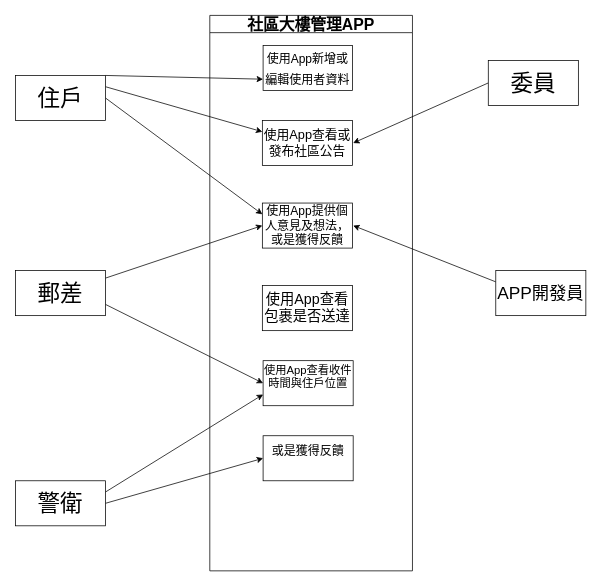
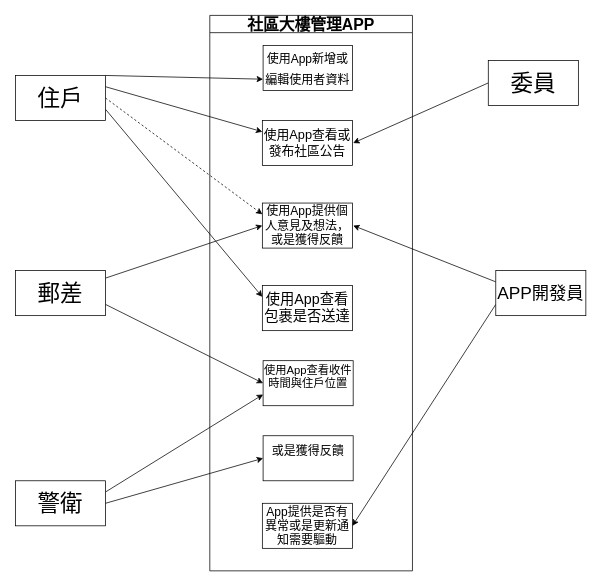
  <mxCell id="0" />
  <mxCell id="1" parent="0" />
  <mxCell id="2" style="edgeStyle=none;html=1;exitX=1;exitY=0.25;exitDx=0;exitDy=0;entryX=0;entryY=0.25;entryDx=0;entryDy=0;fontSize=16;" edge="1" parent="1" source="6" target="15"><mxGeometry relative="1" as="geometry" /></mxCell>
  <mxCell id="3" style="edgeStyle=none;html=1;exitX=1;exitY=0;exitDx=0;exitDy=0;entryX=0;entryY=0.75;entryDx=0;entryDy=0;fontSize=16;" edge="1" parent="1" source="6" target="14"><mxGeometry relative="1" as="geometry" /></mxCell>
- <mxCell id="4" style="edgeStyle=none;html=1;exitX=1;exitY=0.5;exitDx=0;exitDy=0;entryX=0;entryY=0.25;entryDx=0;entryDy=0;fontSize=16;" edge="1" parent="1" source="6" target="16"><mxGeometry relative="1" as="geometry" /></mxCell>
+ <mxCell id="4" style="edgeStyle=none;html=1;exitX=1;exitY=0.5;exitDx=0;exitDy=0;entryX=0;entryY=0.25;entryDx=0;entryDy=0;fontSize=16;dashed=1;" edge="1" parent="1" source="6" target="16"><mxGeometry relative="1" as="geometry" /></mxCell>
+ <mxCell id="5" style="edgeStyle=none;html=1;exitX=1;exitY=0.75;exitDx=0;exitDy=0;entryX=0;entryY=0.25;entryDx=0;entryDy=0;fontSize=16;" edge="1" parent="1" source="6" target="17"><mxGeometry relative="1" as="geometry" /></mxCell>
  <mxCell id="6" value="&lt;font style=&quot;font-size: 30px;&quot;&gt;住戶&lt;/font&gt;" style="rounded=0;whiteSpace=wrap;html=1;" vertex="1" parent="1"><mxGeometry x="20" y="100" width="120" height="60" as="geometry" /></mxCell>
  <mxCell id="7" style="edgeStyle=none;html=1;entryX=0;entryY=0.5;entryDx=0;entryDy=0;fontSize=16;" edge="1" parent="1" target="16"><mxGeometry relative="1" as="geometry"><mxPoint x="140" y="370" as="sourcePoint" /></mxGeometry></mxCell>
  <mxCell id="8" style="edgeStyle=none;html=1;exitX=1;exitY=0.75;exitDx=0;exitDy=0;entryX=0;entryY=0.5;entryDx=0;entryDy=0;fontSize=16;" edge="1" parent="1" source="9" target="18"><mxGeometry relative="1" as="geometry" /></mxCell>
  <mxCell id="9" value="&lt;font style=&quot;font-size: 30px;&quot;&gt;郵差&lt;/font&gt;" style="rounded=0;whiteSpace=wrap;html=1;" vertex="1" parent="1"><mxGeometry x="20" y="360" width="120" height="60" as="geometry" /></mxCell>
  <mxCell id="10" style="edgeStyle=none;html=1;exitX=1;exitY=0.25;exitDx=0;exitDy=0;entryX=0;entryY=0.75;entryDx=0;entryDy=0;fontSize=16;" edge="1" parent="1" source="12" target="18"><mxGeometry relative="1" as="geometry" /></mxCell>
  <mxCell id="11" style="edgeStyle=none;html=1;exitX=1;exitY=0.5;exitDx=0;exitDy=0;entryX=0;entryY=0.5;entryDx=0;entryDy=0;fontSize=16;" edge="1" parent="1" source="12" target="20"><mxGeometry relative="1" as="geometry" /></mxCell>
  <mxCell id="12" value="&lt;font style=&quot;font-size: 30px;&quot;&gt;警衛&lt;/font&gt;" style="rounded=0;whiteSpace=wrap;html=1;" vertex="1" parent="1"><mxGeometry x="20" y="640" width="120" height="60" as="geometry" /></mxCell>
  <mxCell id="13" value="&lt;font style=&quot;font-size: 21px;&quot;&gt;社區大樓管理APP&lt;/font&gt;" style="swimlane;whiteSpace=wrap;html=1;" vertex="1" parent="1"><mxGeometry x="279" y="20" width="270" height="740" as="geometry" /></mxCell>
  <mxCell id="14" value="&lt;font style=&quot;font-size: 16px;&quot;&gt;使用App新增或編輯使用者資料&lt;/font&gt;" style="rounded=0;whiteSpace=wrap;html=1;fontSize=23;" vertex="1" parent="13"><mxGeometry x="71" y="40" width="119" height="60" as="geometry" /></mxCell>
  <mxCell id="15" value="&lt;font style=&quot;font-size: 17px;&quot;&gt;使用App查看或發布社區公告&lt;/font&gt;" style="rounded=0;whiteSpace=wrap;html=1;" vertex="1" parent="13"><mxGeometry x="70" y="140" width="120" height="60" as="geometry" /></mxCell>
  <mxCell id="16" value="&lt;font style=&quot;font-size: 16px;&quot;&gt;使用App提供個人意見及想法，或是獲得反饋&lt;/font&gt;" style="rounded=0;whiteSpace=wrap;html=1;" vertex="1" parent="13"><mxGeometry x="70" y="250" width="120" height="60" as="geometry" /></mxCell>
  <mxCell id="17" value="&lt;font style=&quot;font-size: 19px;&quot;&gt;使用App查看包裹是否送達&lt;/font&gt;" style="rounded=0;whiteSpace=wrap;html=1;" vertex="1" parent="13"><mxGeometry x="70" y="360" width="120" height="60" as="geometry" /></mxCell>
  <mxCell id="18" value="&lt;div style=&quot;font-size: 15px;&quot;&gt;&lt;font style=&quot;font-size: 15px;&quot;&gt;使用App查看收件時間與住戶位置&lt;/font&gt;&lt;/div&gt;&lt;div style=&quot;font-size: 15px;&quot;&gt;&lt;br&gt;&lt;/div&gt;" style="rounded=0;whiteSpace=wrap;html=1;" vertex="1" parent="13"><mxGeometry x="71" y="460" width="120" height="60" as="geometry" /></mxCell>
+ <mxCell id="19" value="&lt;font style=&quot;font-size: 16px;&quot;&gt;App提供是否有異常或是更新通知需要驅動&lt;/font&gt;" style="rounded=0;whiteSpace=wrap;html=1;" vertex="1" parent="13"><mxGeometry x="70" y="650" width="120" height="60" as="geometry" /></mxCell>
  <mxCell id="20" value="&lt;div style=&quot;font-size: 16px;&quot;&gt;&lt;font style=&quot;font-size: 16px;&quot;&gt;或是獲得反饋&lt;/font&gt;&lt;/div&gt;&lt;div style=&quot;font-size: 16px;&quot;&gt;&lt;br&gt;&lt;/div&gt;" style="rounded=0;whiteSpace=wrap;html=1;" vertex="1" parent="13"><mxGeometry x="71" y="560" width="120" height="60" as="geometry" /></mxCell>
  <mxCell id="21" style="edgeStyle=none;html=1;exitX=0;exitY=0.5;exitDx=0;exitDy=0;fontSize=16;" edge="1" parent="1" source="22"><mxGeometry relative="1" as="geometry"><mxPoint x="470" y="190" as="targetPoint" /></mxGeometry></mxCell>
  <mxCell id="22" value="&lt;font style=&quot;font-size: 30px;&quot;&gt;委員&lt;/font&gt;" style="rounded=0;whiteSpace=wrap;html=1;fontSize=21;" vertex="1" parent="1"><mxGeometry x="650" y="80" width="120" height="60" as="geometry" /></mxCell>
+ <mxCell id="23" style="edgeStyle=none;html=1;exitX=0;exitY=0.75;exitDx=0;exitDy=0;entryX=1;entryY=0.5;entryDx=0;entryDy=0;fontSize=16;" edge="1" parent="1" source="25" target="19"><mxGeometry relative="1" as="geometry" /></mxCell>
  <mxCell id="24" style="edgeStyle=none;html=1;exitX=0;exitY=0.25;exitDx=0;exitDy=0;fontSize=16;" edge="1" parent="1" source="25"><mxGeometry relative="1" as="geometry"><mxPoint x="470" y="300" as="targetPoint" /></mxGeometry></mxCell>
  <mxCell id="25" value="&lt;font style=&quot;font-size: 23px;&quot;&gt;APP開發員&lt;/font&gt;" style="rounded=0;whiteSpace=wrap;html=1;" vertex="1" parent="1"><mxGeometry x="660" y="360" width="120" height="60" as="geometry" /></mxCell>
